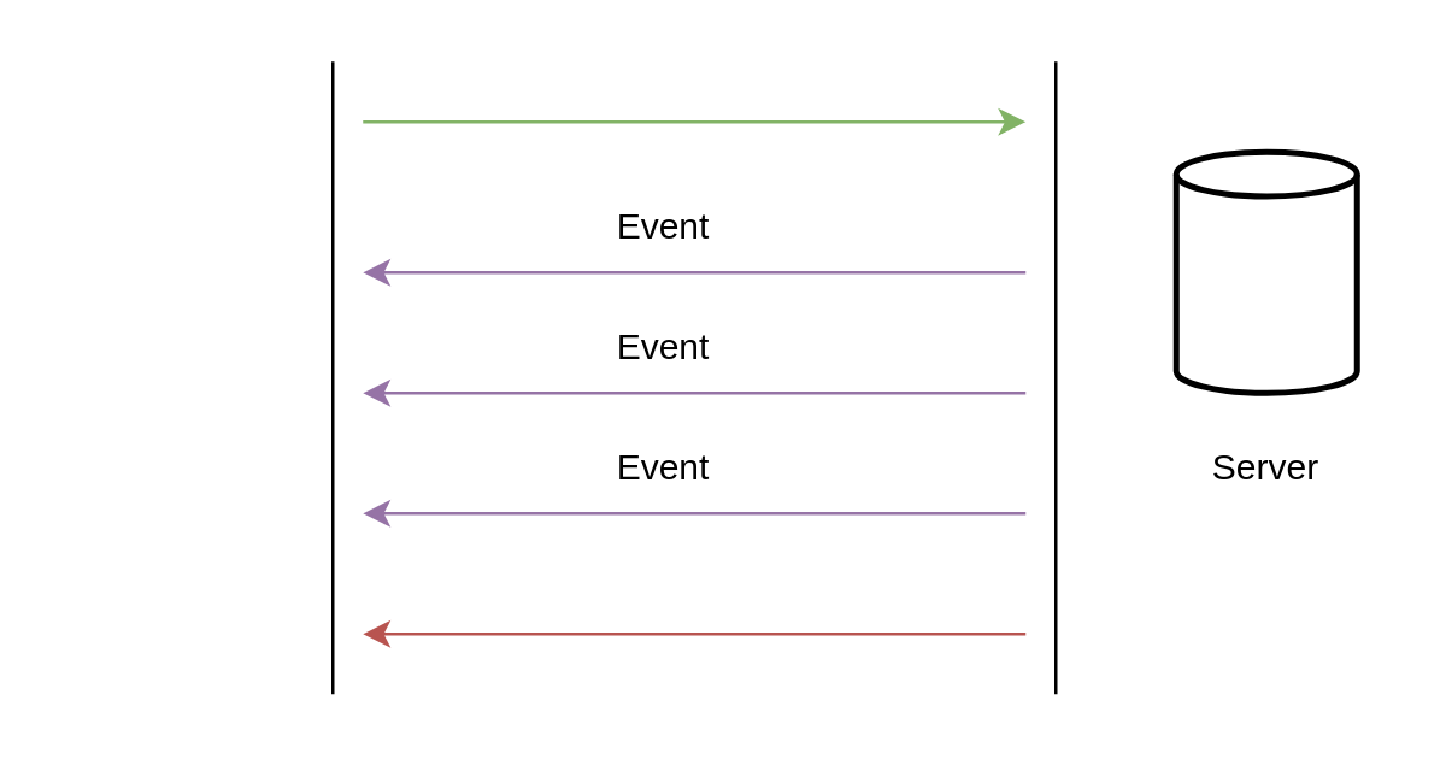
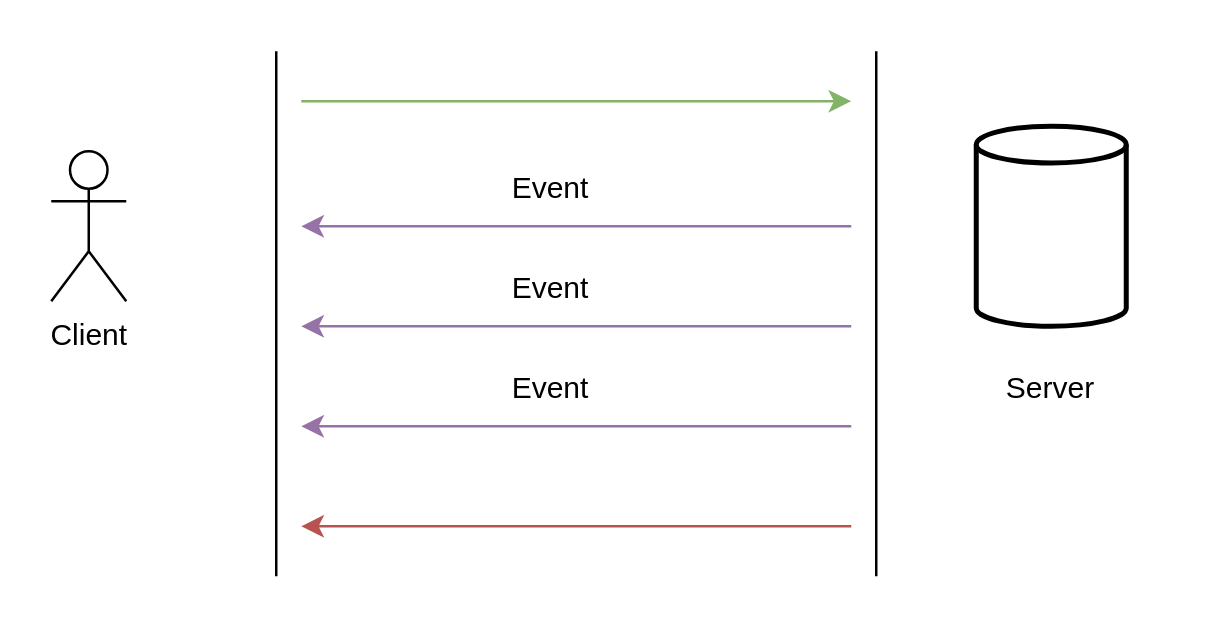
  <mxCell id="0" />
  <mxCell id="1" parent="0" />
  <mxCell id="2" value="" style="endArrow=none;html=1;rounded=0;" edge="1" parent="1"><mxGeometry width="50" height="50" relative="1" as="geometry"><mxPoint x="110" y="230" as="sourcePoint" /><mxPoint x="110" y="20" as="targetPoint" /></mxGeometry></mxCell>
  <mxCell id="3" value="" style="endArrow=none;html=1;rounded=0;" edge="1" parent="1"><mxGeometry width="50" height="50" relative="1" as="geometry"><mxPoint x="350" y="230" as="sourcePoint" /><mxPoint x="350" y="20" as="targetPoint" /></mxGeometry></mxCell>
  <mxCell id="4" value="" style="endArrow=classic;html=1;rounded=0;fillColor=#d5e8d4;strokeColor=#82b366;" edge="1" parent="1"><mxGeometry width="50" height="50" relative="1" as="geometry"><mxPoint x="120" y="40" as="sourcePoint" /><mxPoint x="340" y="40" as="targetPoint" /></mxGeometry></mxCell>
+ <mxCell id="5" value="Client&lt;br&gt;&lt;br&gt;" style="shape=umlActor;verticalLabelPosition=bottom;verticalAlign=top;html=1;outlineConnect=0;" vertex="1" parent="1"><mxGeometry x="20" y="60" width="30" height="60" as="geometry" /></mxCell>
  <mxCell id="6" value="" style="strokeWidth=2;html=1;shape=mxgraph.flowchart.direct_data;whiteSpace=wrap;rotation=-90;" vertex="1" parent="1"><mxGeometry x="380" y="60" width="80" height="60" as="geometry" /></mxCell>
  <mxCell id="7" value="Server" style="text;html=1;strokeColor=none;fillColor=none;align=center;verticalAlign=middle;whiteSpace=wrap;rounded=0;" vertex="1" parent="1"><mxGeometry x="390" y="140" width="60" height="30" as="geometry" /></mxCell>
  <mxCell id="8" value="" style="endArrow=classic;html=1;rounded=0;fillColor=#e1d5e7;strokeColor=#9673a6;" edge="1" parent="1"><mxGeometry width="50" height="50" relative="1" as="geometry"><mxPoint x="340" y="90" as="sourcePoint" /><mxPoint x="120" y="90" as="targetPoint" /></mxGeometry></mxCell>
  <mxCell id="9" value="Event&lt;br&gt;" style="text;html=1;strokeColor=none;fillColor=none;align=center;verticalAlign=middle;whiteSpace=wrap;rounded=0;" vertex="1" parent="1"><mxGeometry x="190" y="60" width="60" height="30" as="geometry" /></mxCell>
  <mxCell id="10" value="" style="endArrow=classic;html=1;rounded=0;fillColor=#e1d5e7;strokeColor=#9673a6;" edge="1" parent="1"><mxGeometry width="50" height="50" relative="1" as="geometry"><mxPoint x="340" y="130" as="sourcePoint" /><mxPoint x="120" y="130" as="targetPoint" /></mxGeometry></mxCell>
  <mxCell id="11" value="Event&lt;br&gt;" style="text;html=1;strokeColor=none;fillColor=none;align=center;verticalAlign=middle;whiteSpace=wrap;rounded=0;" vertex="1" parent="1"><mxGeometry x="190" y="100" width="60" height="30" as="geometry" /></mxCell>
  <mxCell id="12" value="" style="endArrow=classic;html=1;rounded=0;fillColor=#e1d5e7;strokeColor=#9673a6;" edge="1" parent="1"><mxGeometry width="50" height="50" relative="1" as="geometry"><mxPoint x="340" y="170" as="sourcePoint" /><mxPoint x="120" y="170" as="targetPoint" /></mxGeometry></mxCell>
  <mxCell id="13" value="Event&lt;br&gt;" style="text;html=1;strokeColor=none;fillColor=none;align=center;verticalAlign=middle;whiteSpace=wrap;rounded=0;" vertex="1" parent="1"><mxGeometry x="190" y="140" width="60" height="30" as="geometry" /></mxCell>
  <mxCell id="14" value="" style="endArrow=classic;html=1;rounded=0;fillColor=#f8cecc;strokeColor=#b85450;" edge="1" parent="1"><mxGeometry width="50" height="50" relative="1" as="geometry"><mxPoint x="340" y="210" as="sourcePoint" /><mxPoint x="120" y="210" as="targetPoint" /></mxGeometry></mxCell>
